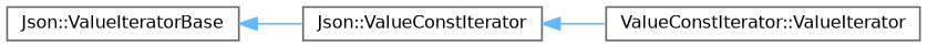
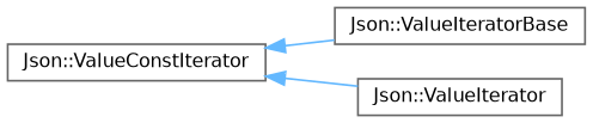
  digraph {
    rankdir=LR
    node [color=grey40 fillcolor=white fontname=Helvetica fontsize=10 shape=box style=filled]
    edge [color=steelblue1 dir=back fontname=Helvetica fontsize=10 labelfontname=Helvetica labelfontsize=10 style=solid]
    n1 [height=0.2 label="Json::ValueIteratorBase" width=0.4]
    n2 [height=0.2 label="Json::ValueConstIterator" width=0.4]
-   n3 [height=0.2 label="ValueConstIterator::ValueIterator" width=0.4]
-   n1 -> n2
+   n3 [height=0.2 label="Json::ValueIterator" width=0.4]
+   n2 -> n1
    n2 -> n3
  }
